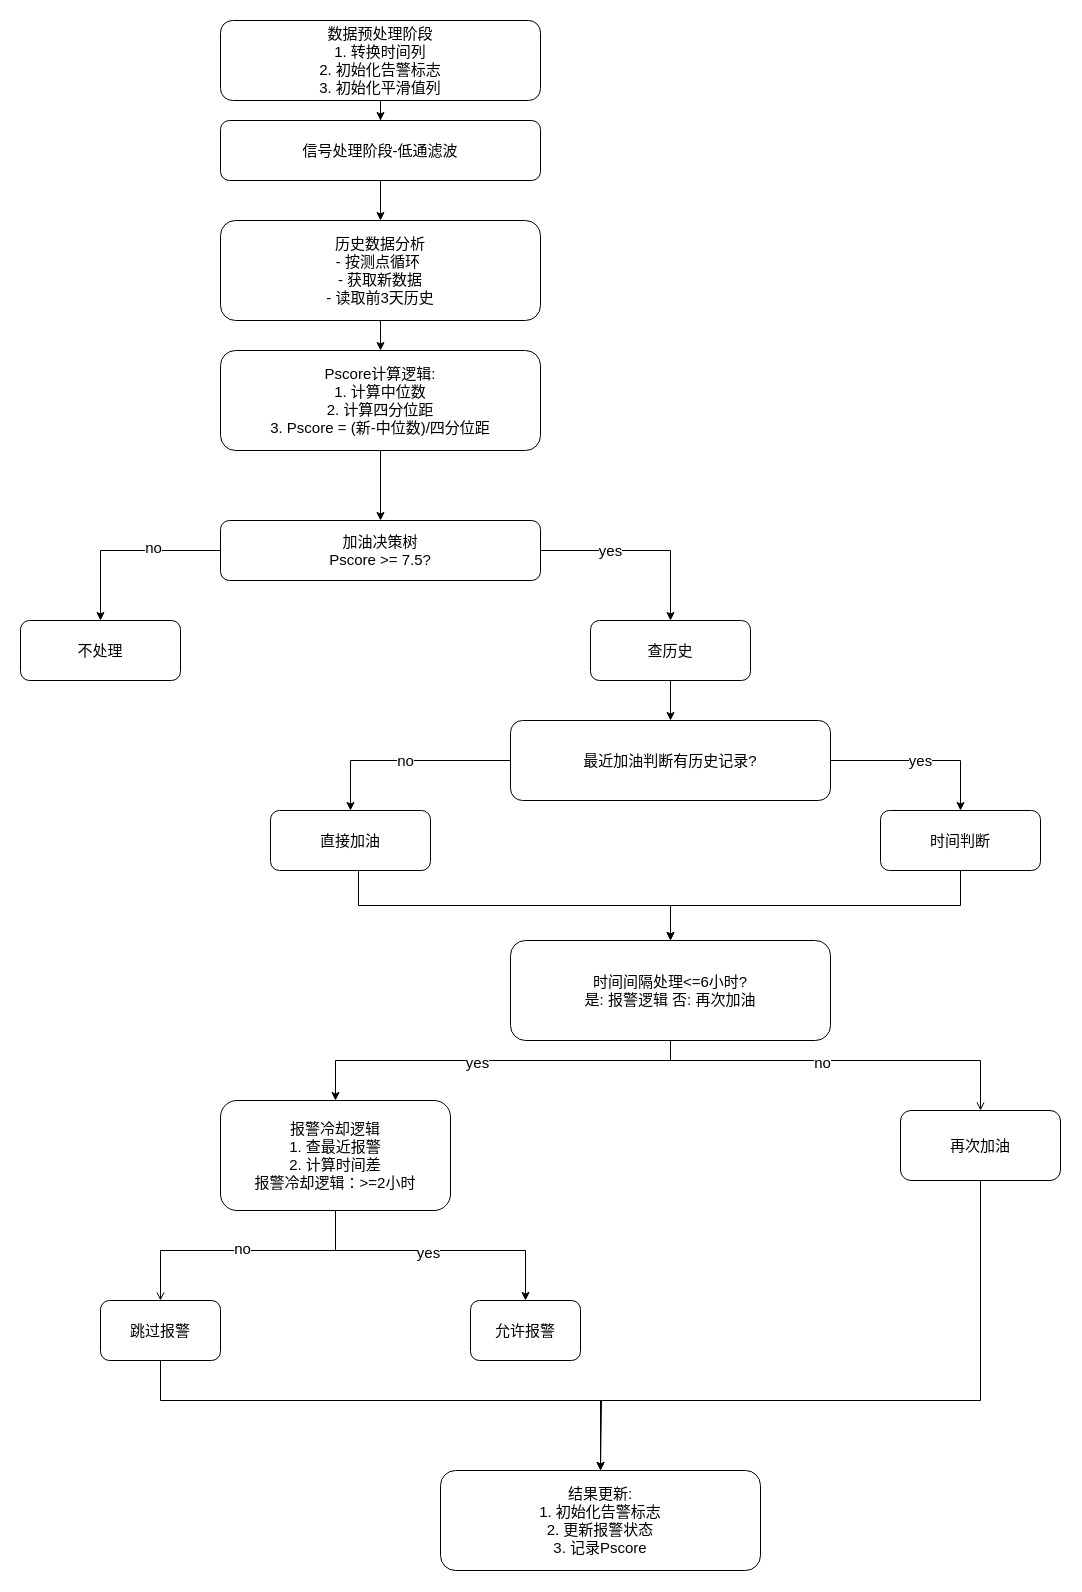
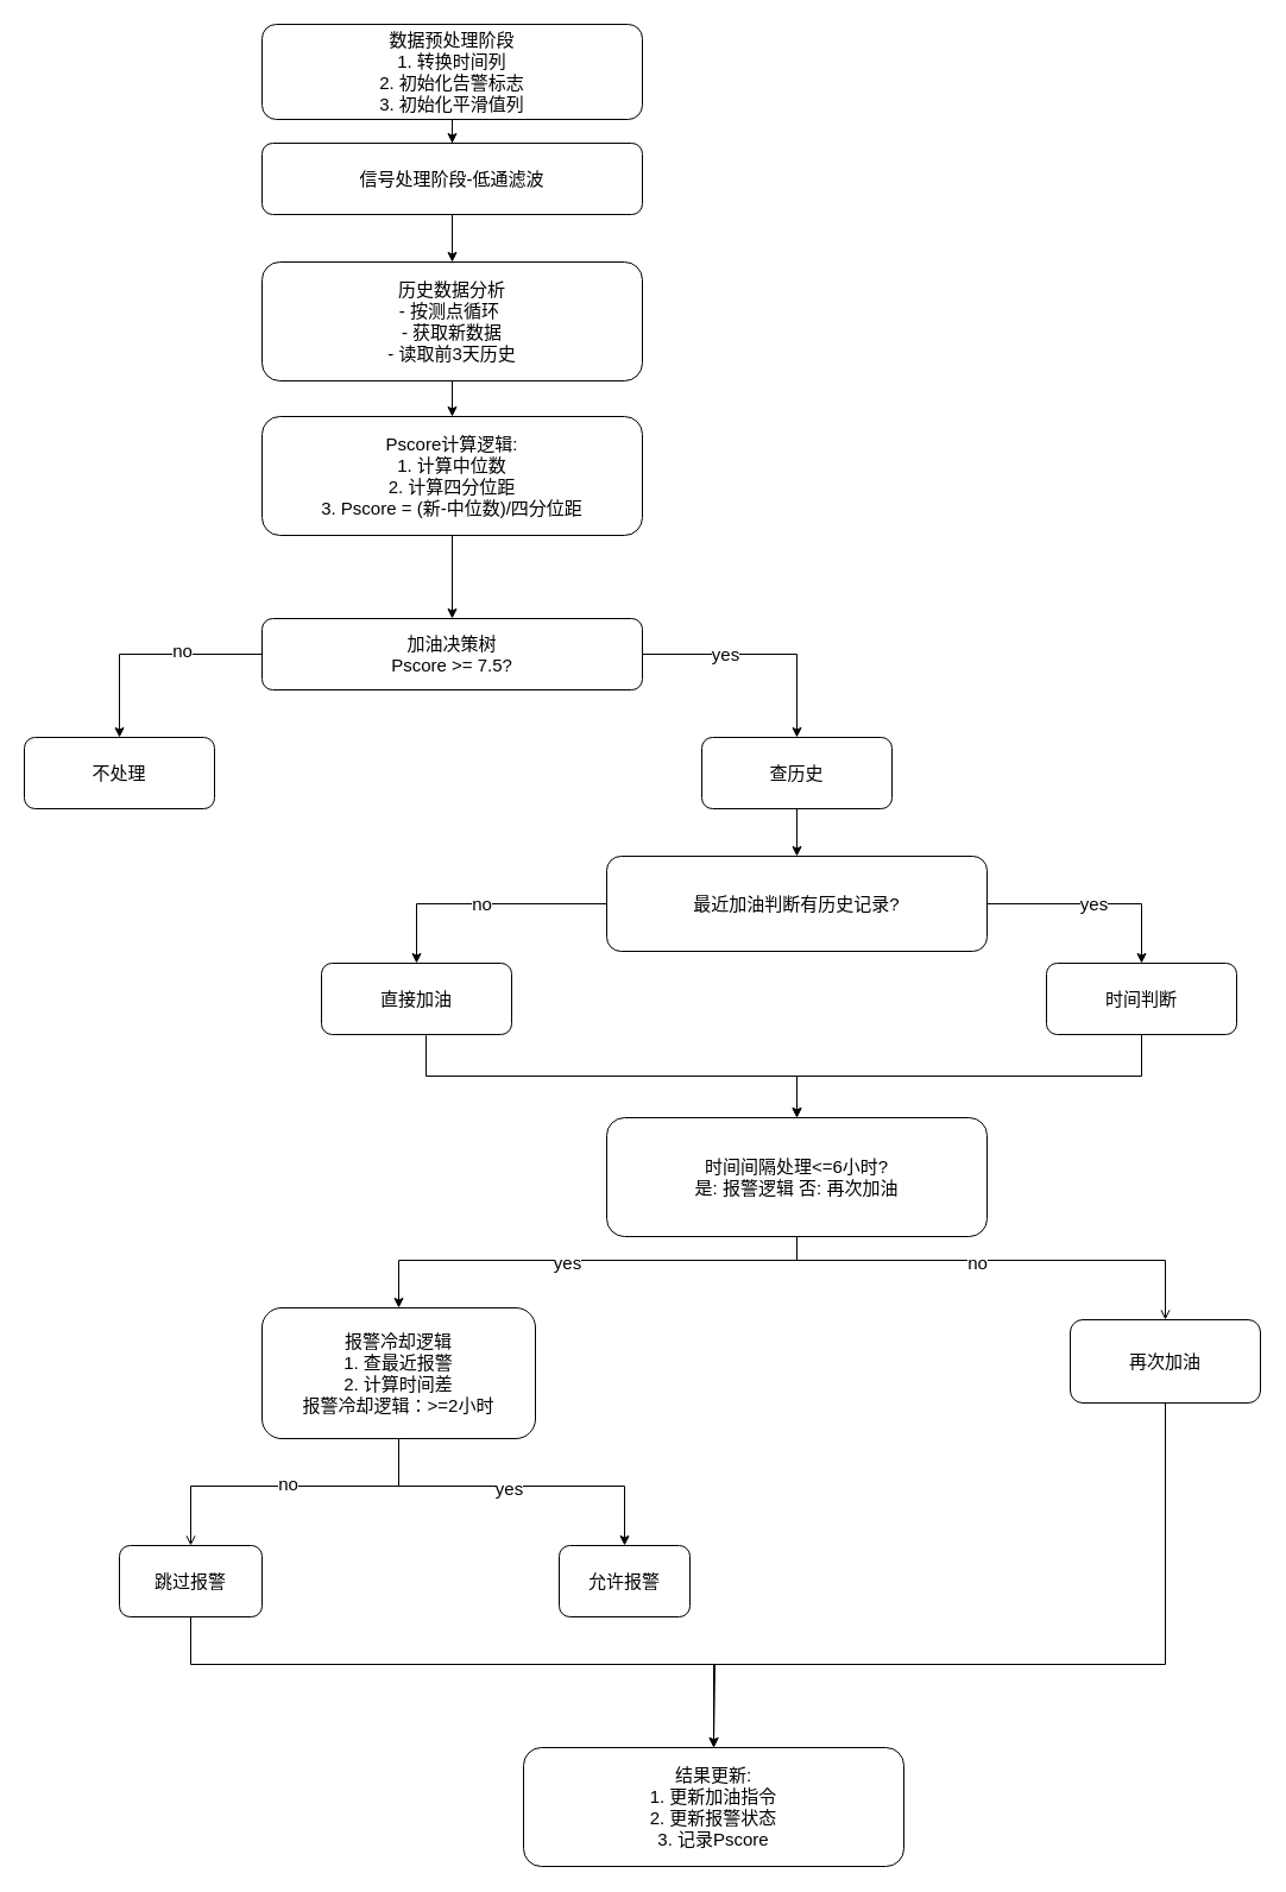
  <mxCell id="0" />
  <mxCell id="1" parent="0" />
  <mxCell id="2" value="数据预处理阶段&lt;div&gt;1. 转换时间列&lt;/div&gt;&lt;div&gt;2. 初始化告警标志&lt;/div&gt;&lt;div&gt;3. 初始化平滑值列&lt;/div&gt;" style="rounded=1;whiteSpace=wrap;html=1;strokeColor=#000000;fillColor=#FFFFFF;fontSize=15;" parent="1" vertex="1"><mxGeometry x="220" y="20" width="320" height="80" as="geometry" /></mxCell>
  <mxCell id="3" value="信号处理阶段-低通滤波" style="rounded=1;whiteSpace=wrap;html=1;strokeColor=#000000;fillColor=#FFFFFF;fontSize=15;" parent="1" vertex="1"><mxGeometry x="220" y="120" width="320" height="60" as="geometry" /></mxCell>
  <mxCell id="4" value="历史数据分析&lt;div&gt;- 按测点循环&amp;nbsp;&lt;/div&gt;&lt;div&gt;- 获取新数据&lt;/div&gt;&lt;div&gt;- 读取前3天历史&lt;/div&gt;" style="rounded=1;whiteSpace=wrap;html=1;strokeColor=#000000;fillColor=#FFFFFF;fontSize=15;" parent="1" vertex="1"><mxGeometry x="220" y="220" width="320" height="100" as="geometry" /></mxCell>
  <mxCell id="5" value="Pscore计算逻辑:&lt;div&gt;1. 计算中位数&lt;/div&gt;&lt;div&gt;2. 计算四分位距&lt;/div&gt;&lt;div&gt;3. Pscore = (新-中位数)/四分位距&lt;/div&gt;" style="rounded=1;whiteSpace=wrap;html=1;strokeColor=#000000;fillColor=#FFFFFF;fontSize=15;" parent="1" vertex="1"><mxGeometry x="220" y="350" width="320" height="100" as="geometry" /></mxCell>
  <mxCell id="6" value="加油决策树&lt;div&gt;Pscore &amp;gt;= 7.5?&lt;/div&gt;" style="rounded=1;whiteSpace=wrap;html=1;strokeColor=#000000;fillColor=#FFFFFF;fontSize=15;" parent="1" vertex="1"><mxGeometry x="220" y="520" width="320" height="60" as="geometry" /></mxCell>
  <mxCell id="7" value="不处理" style="rounded=1;whiteSpace=wrap;html=1;strokeColor=#000000;fillColor=#FFFFFF;fontSize=15;" parent="1" vertex="1"><mxGeometry x="20" y="620" width="160" height="60" as="geometry" /></mxCell>
  <mxCell id="8" value="查历史" style="rounded=1;whiteSpace=wrap;html=1;strokeColor=#000000;fillColor=#FFFFFF;fontSize=15;" parent="1" vertex="1"><mxGeometry x="590" y="620" width="160" height="60" as="geometry" /></mxCell>
  <mxCell id="9" value="最近加油判断有历史记录?" style="rounded=1;whiteSpace=wrap;html=1;strokeColor=#000000;fillColor=#FFFFFF;fontSize=15;" parent="1" vertex="1"><mxGeometry x="510" y="720" width="320" height="80" as="geometry" /></mxCell>
  <mxCell id="10" value="直接加油" style="rounded=1;whiteSpace=wrap;html=1;strokeColor=#000000;fillColor=#FFFFFF;fontSize=15;" parent="1" vertex="1"><mxGeometry x="270" y="810" width="160" height="60" as="geometry" /></mxCell>
  <mxCell id="11" value="时间判断" style="rounded=1;whiteSpace=wrap;html=1;strokeColor=#000000;fillColor=#FFFFFF;fontSize=15;" parent="1" vertex="1"><mxGeometry x="880" y="810" width="160" height="60" as="geometry" /></mxCell>
  <mxCell id="12" style="edgeStyle=orthogonalEdgeStyle;rounded=0;orthogonalLoop=1;jettySize=auto;html=1;entryX=0.5;entryY=0;entryDx=0;entryDy=0;endArrow=open;" parent="1" source="14" target="36" edge="1"><mxGeometry relative="1" as="geometry"><Array as="points"><mxPoint x="670" y="1060" /><mxPoint x="980" y="1060" /></Array></mxGeometry></mxCell>
  <mxCell id="13" value="no" style="edgeLabel;html=1;align=center;verticalAlign=middle;resizable=0;points=[];fontSize=15;" parent="12" vertex="1" connectable="0"><mxGeometry x="-0.098" y="-1" relative="1" as="geometry"><mxPoint as="offset" /></mxGeometry></mxCell>
  <mxCell id="14" value="时间间隔处理&amp;lt;=6小时?&lt;div&gt;是: 报警逻辑   否: 再次加油&lt;/div&gt;" style="rounded=1;whiteSpace=wrap;html=1;strokeColor=#000000;fillColor=#FFFFFF;fontSize=15;" parent="1" vertex="1"><mxGeometry x="510" y="940" width="320" height="100" as="geometry" /></mxCell>
  <mxCell id="15" style="edgeStyle=orthogonalEdgeStyle;rounded=0;orthogonalLoop=1;jettySize=auto;html=1;entryX=0.5;entryY=0;entryDx=0;entryDy=0;endArrow=open;" parent="1" source="19" target="38" edge="1"><mxGeometry relative="1" as="geometry"><Array as="points"><mxPoint x="335" y="1250" /><mxPoint x="160" y="1250" /></Array></mxGeometry></mxCell>
  <mxCell id="16" value="no" style="edgeLabel;html=1;align=center;verticalAlign=middle;resizable=0;points=[];fontSize=15;" parent="15" vertex="1" connectable="0"><mxGeometry x="0.009" y="-3" relative="1" as="geometry"><mxPoint as="offset" /></mxGeometry></mxCell>
  <mxCell id="17" style="edgeStyle=orthogonalEdgeStyle;rounded=0;orthogonalLoop=1;jettySize=auto;html=1;entryX=0.5;entryY=0;entryDx=0;entryDy=0;" parent="1" source="19" target="39" edge="1"><mxGeometry relative="1" as="geometry"><Array as="points"><mxPoint x="335" y="1250" /><mxPoint x="525" y="1250" /></Array></mxGeometry></mxCell>
  <mxCell id="18" value="yes" style="edgeLabel;html=1;align=center;verticalAlign=middle;resizable=0;points=[];fontSize=15;" parent="17" vertex="1" connectable="0"><mxGeometry x="-0.059" y="-1" relative="1" as="geometry"><mxPoint as="offset" /></mxGeometry></mxCell>
  <mxCell id="19" value="报警冷却逻辑&lt;div&gt;1. 查最近报警&lt;/div&gt;&lt;div&gt;2. 计算时间差&lt;/div&gt;&lt;div&gt;报警冷却逻辑：&lt;span style=&quot;background-color: transparent; color: light-dark(rgb(0, 0, 0), rgb(255, 255, 255));&quot;&gt;&amp;gt;=2小时&lt;/span&gt;&lt;/div&gt;" style="rounded=1;whiteSpace=wrap;html=1;strokeColor=#000000;fillColor=#FFFFFF;fontSize=15;" parent="1" vertex="1"><mxGeometry x="220" y="1100" width="230" height="110" as="geometry" /></mxCell>
- <mxCell id="20" value="结果更新:&lt;div&gt;1. 初始化告警标志&lt;div&gt;2. 更新报警状态&lt;/div&gt;&lt;div&gt;3. 记录Pscore&lt;/div&gt;&lt;/div&gt;" style="rounded=1;whiteSpace=wrap;html=1;strokeColor=#000000;fillColor=#FFFFFF;fontSize=15;" parent="1" vertex="1"><mxGeometry x="440" y="1470" width="320" height="100" as="geometry" /></mxCell>
+ <mxCell id="20" value="结果更新:&lt;div&gt;1. 更新加油指令&lt;div&gt;2. 更新报警状态&lt;/div&gt;&lt;div&gt;3. 记录Pscore&lt;/div&gt;&lt;/div&gt;" style="rounded=1;whiteSpace=wrap;html=1;strokeColor=#000000;fillColor=#FFFFFF;fontSize=15;" parent="1" vertex="1"><mxGeometry x="440" y="1470" width="320" height="100" as="geometry" /></mxCell>
  <mxCell id="21" style="edgeStyle=orthogonalEdgeStyle;rounded=0;orthogonalLoop=1;jettySize=auto;html=1;fontSize=15;" parent="1" source="2" target="3" edge="1"><mxGeometry relative="1" as="geometry" /></mxCell>
  <mxCell id="22" style="edgeStyle=orthogonalEdgeStyle;rounded=0;orthogonalLoop=1;jettySize=auto;html=1;fontSize=15;" parent="1" source="3" target="4" edge="1"><mxGeometry relative="1" as="geometry" /></mxCell>
  <mxCell id="23" style="edgeStyle=orthogonalEdgeStyle;rounded=0;orthogonalLoop=1;jettySize=auto;html=1;fontSize=15;" parent="1" source="4" target="5" edge="1"><mxGeometry relative="1" as="geometry" /></mxCell>
  <mxCell id="24" style="edgeStyle=orthogonalEdgeStyle;rounded=0;orthogonalLoop=1;jettySize=auto;html=1;fontSize=15;" parent="1" source="5" target="6" edge="1"><mxGeometry relative="1" as="geometry" /></mxCell>
  <mxCell id="25" style="edgeStyle=orthogonalEdgeStyle;rounded=0;orthogonalLoop=1;jettySize=auto;html=1;fontSize=15;" parent="1" source="6" target="7" edge="1"><mxGeometry relative="1" as="geometry" /></mxCell>
  <mxCell id="26" value="no" style="edgeLabel;html=1;align=center;verticalAlign=middle;resizable=0;points=[];fontSize=15;" parent="25" vertex="1" connectable="0"><mxGeometry x="-0.288" y="-4" relative="1" as="geometry"><mxPoint as="offset" /></mxGeometry></mxCell>
  <mxCell id="27" value="yes" style="edgeStyle=orthogonalEdgeStyle;rounded=0;orthogonalLoop=1;jettySize=auto;html=1;exitX=1;exitY=0.5;exitDx=0;exitDy=0;fontSize=15;" parent="1" source="6" target="8" edge="1"><mxGeometry x="-0.3" relative="1" as="geometry"><mxPoint as="offset" /></mxGeometry></mxCell>
  <mxCell id="28" style="edgeStyle=orthogonalEdgeStyle;rounded=0;orthogonalLoop=1;jettySize=auto;html=1;fontSize=15;" parent="1" source="8" target="9" edge="1"><mxGeometry relative="1" as="geometry" /></mxCell>
  <mxCell id="29" value="&lt;font&gt;no&lt;/font&gt;" style="edgeStyle=orthogonalEdgeStyle;rounded=0;orthogonalLoop=1;jettySize=auto;html=1;fontSize=15;" parent="1" source="9" target="10" edge="1"><mxGeometry relative="1" as="geometry"><mxPoint as="offset" /></mxGeometry></mxCell>
  <mxCell id="30" value="&lt;font&gt;yes&lt;/font&gt;" style="edgeStyle=orthogonalEdgeStyle;rounded=0;orthogonalLoop=1;jettySize=auto;html=1;fontSize=15;" parent="1" source="9" target="11" edge="1"><mxGeometry relative="1" as="geometry" /></mxCell>
  <mxCell id="31" style="edgeStyle=orthogonalEdgeStyle;rounded=0;orthogonalLoop=1;jettySize=auto;html=1;exitX=0.5;exitY=1;exitDx=0;exitDy=0;fontSize=15;" parent="1" source="11" target="14" edge="1"><mxGeometry relative="1" as="geometry" /></mxCell>
  <mxCell id="32" style="edgeStyle=orthogonalEdgeStyle;rounded=0;orthogonalLoop=1;jettySize=auto;html=1;exitX=0.55;exitY=1.013;exitDx=0;exitDy=0;exitPerimeter=0;fontSize=15;" parent="1" source="10" target="14" edge="1"><mxGeometry relative="1" as="geometry" /></mxCell>
  <mxCell id="33" style="edgeStyle=orthogonalEdgeStyle;rounded=0;orthogonalLoop=1;jettySize=auto;html=1;fontSize=15;" parent="1" source="14" target="19" edge="1"><mxGeometry relative="1" as="geometry"><Array as="points"><mxPoint x="670" y="1060" /><mxPoint x="335" y="1060" /></Array></mxGeometry></mxCell>
  <mxCell id="34" value="yes" style="edgeLabel;html=1;align=center;verticalAlign=middle;resizable=0;points=[];fontSize=15;" parent="33" vertex="1" connectable="0"><mxGeometry x="0.082" y="1" relative="1" as="geometry"><mxPoint as="offset" /></mxGeometry></mxCell>
  <mxCell id="35" style="edgeStyle=orthogonalEdgeStyle;rounded=0;orthogonalLoop=1;jettySize=auto;html=1;entryX=0.5;entryY=0;entryDx=0;entryDy=0;" edge="1" parent="1" source="36" target="20"><mxGeometry relative="1" as="geometry"><Array as="points"><mxPoint x="980" y="1400" /><mxPoint x="600" y="1400" /></Array></mxGeometry></mxCell>
  <mxCell id="36" value="再次加油" style="rounded=1;whiteSpace=wrap;html=1;strokeColor=#000000;fillColor=#FFFFFF;fontSize=15;" parent="1" vertex="1"><mxGeometry x="900" y="1110" width="160" height="70" as="geometry" /></mxCell>
  <mxCell id="37" style="edgeStyle=orthogonalEdgeStyle;rounded=0;orthogonalLoop=1;jettySize=auto;html=1;" edge="1" parent="1" source="38"><mxGeometry relative="1" as="geometry"><mxPoint x="600" y="1470" as="targetPoint" /><Array as="points"><mxPoint x="160" y="1400" /><mxPoint x="601" y="1400" /></Array></mxGeometry></mxCell>
  <mxCell id="38" value="跳过报警" style="rounded=1;whiteSpace=wrap;html=1;strokeColor=#000000;fillColor=#FFFFFF;fontSize=15;" parent="1" vertex="1"><mxGeometry x="100" y="1300" width="120" height="60" as="geometry" /></mxCell>
  <mxCell id="39" value="允许报警" style="rounded=1;whiteSpace=wrap;html=1;strokeColor=#000000;fillColor=#FFFFFF;fontSize=15;" parent="1" vertex="1"><mxGeometry x="470" y="1300" width="110" height="60" as="geometry" /></mxCell>
